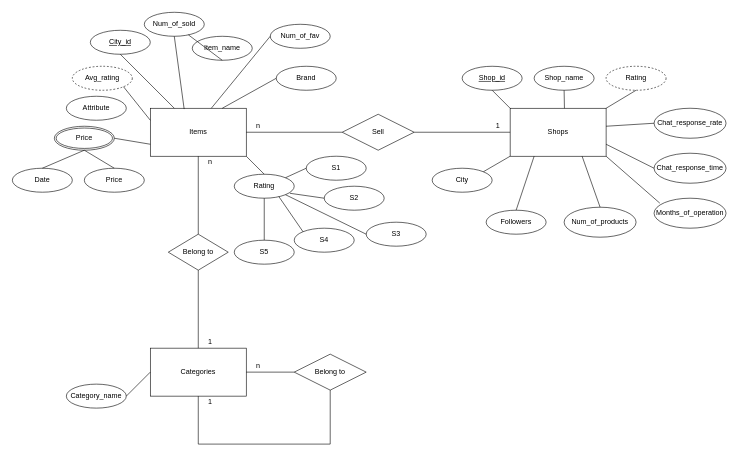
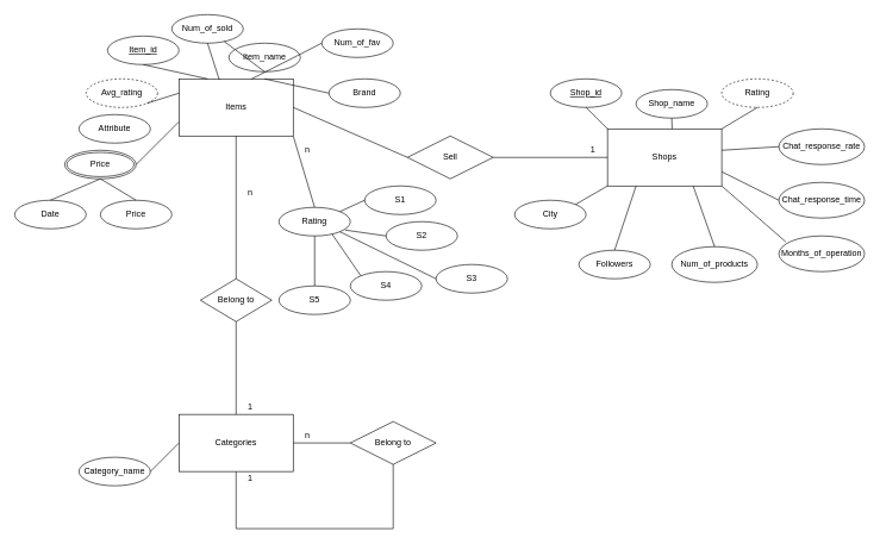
  <mxCell id="0" />
  <mxCell id="1" parent="0" />
- <mxCell id="2" value="Items" style="whiteSpace=wrap;html=1;align=center;" vertex="1" parent="1"><mxGeometry x="250" y="180" width="160" height="80" as="geometry" /></mxCell>
+ <mxCell id="2" value="Items" style="whiteSpace=wrap;html=1;align=center;" vertex="1" parent="1"><mxGeometry x="250" y="110" width="160" height="80" as="geometry" /></mxCell>
  <mxCell id="3" value="Shops" style="whiteSpace=wrap;html=1;align=center;" vertex="1" parent="1"><mxGeometry x="850" y="180" width="160" height="80" as="geometry" /></mxCell>
  <mxCell id="4" value="Categories" style="whiteSpace=wrap;html=1;align=center;" vertex="1" parent="1"><mxGeometry x="250" y="580" width="160" height="80" as="geometry" /></mxCell>
- <mxCell id="5" value="City_id" style="ellipse;whiteSpace=wrap;html=1;align=center;fontStyle=4;fontSize=12;" vertex="1" parent="1"><mxGeometry x="150" y="50" width="100" height="40" as="geometry" /></mxCell>
+ <mxCell id="5" value="Item_id" style="ellipse;whiteSpace=wrap;html=1;align=center;fontStyle=4;fontSize=12;" vertex="1" parent="1"><mxGeometry x="150" y="50" width="100" height="40" as="geometry" /></mxCell>
  <mxCell id="6" value="Item_name" style="ellipse;whiteSpace=wrap;html=1;align=center;fontSize=12;" vertex="1" parent="1"><mxGeometry x="320" y="60" width="100" height="40" as="geometry" /></mxCell>
  <mxCell id="7" value="Brand" style="ellipse;whiteSpace=wrap;html=1;align=center;fontSize=12;" vertex="1" parent="1"><mxGeometry x="460" y="110" width="100" height="40" as="geometry" /></mxCell>
  <mxCell id="8" value="Num_of_fav" style="ellipse;whiteSpace=wrap;html=1;align=center;fontSize=12;" vertex="1" parent="1"><mxGeometry x="450" y="40" width="100" height="40" as="geometry" /></mxCell>
  <mxCell id="9" value="Num_of_sold" style="ellipse;whiteSpace=wrap;html=1;align=center;fontSize=12;" vertex="1" parent="1"><mxGeometry x="240" width="100" height="40" as="geometry" y="20" /></mxCell>
  <mxCell id="10" value="Rating" style="ellipse;whiteSpace=wrap;html=1;align=center;fontSize=12;labelBackgroundColor=none;labelBorderColor=none;" vertex="1" parent="1"><mxGeometry x="390" y="290" width="100" height="40" as="geometry" /></mxCell>
  <mxCell id="11" value="S2" style="ellipse;whiteSpace=wrap;html=1;align=center;fontSize=12;" vertex="1" parent="1"><mxGeometry x="540" y="310" width="100" height="40" as="geometry" /></mxCell>
  <mxCell id="12" value="S4" style="ellipse;whiteSpace=wrap;html=1;align=center;fontSize=12;" vertex="1" parent="1"><mxGeometry x="490" y="380" width="100" height="40" as="geometry" /></mxCell>
  <mxCell id="13" value="S5" style="ellipse;whiteSpace=wrap;html=1;align=center;fontSize=12;" vertex="1" parent="1"><mxGeometry x="390" y="400" width="100" height="40" as="geometry" /></mxCell>
  <mxCell id="14" value="S3" style="ellipse;whiteSpace=wrap;html=1;align=center;fontSize=12;" vertex="1" parent="1"><mxGeometry x="610" y="370" width="100" height="40" as="geometry" /></mxCell>
  <mxCell id="15" value="S1" style="ellipse;whiteSpace=wrap;html=1;align=center;fontSize=12;" vertex="1" parent="1"><mxGeometry x="510" y="260" width="100" height="40" as="geometry" /></mxCell>
  <mxCell id="16" value="Avg_rating" style="ellipse;whiteSpace=wrap;html=1;align=center;dashed=1;fontSize=12;" vertex="1" parent="1"><mxGeometry x="120" y="110" width="100" height="40" as="geometry" /></mxCell>
  <mxCell id="17" value="Price" style="ellipse;shape=doubleEllipse;margin=3;whiteSpace=wrap;html=1;align=center;" vertex="1" parent="1"><mxGeometry x="90" y="210" width="100" height="40" as="geometry" /></mxCell>
  <mxCell id="18" value="" style="endArrow=none;html=1;rounded=0;strokeColor=#000000;entryX=0;entryY=0.25;entryDx=0;entryDy=0;exitX=1;exitY=1;exitDx=0;exitDy=0;" edge="1" parent="1" source="16" target="2"><mxGeometry relative="1" as="geometry"><mxPoint x="80" y="180" as="sourcePoint" /><mxPoint x="240" y="180" as="targetPoint" /></mxGeometry></mxCell>
  <mxCell id="19" value="" style="endArrow=none;html=1;rounded=0;strokeColor=#000000;entryX=0.25;entryY=0;entryDx=0;entryDy=0;exitX=0.5;exitY=1;exitDx=0;exitDy=0;" edge="1" parent="1" source="5" target="2"><mxGeometry relative="1" as="geometry"><mxPoint x="200" y="160" as="sourcePoint" /><mxPoint x="270" y="200" as="targetPoint" /></mxGeometry></mxCell>
  <mxCell id="20" value="" style="endArrow=none;html=1;rounded=0;strokeColor=#000000;exitX=0.5;exitY=1;exitDx=0;exitDy=0;" edge="1" parent="1" source="6" target="9"><mxGeometry relative="1" as="geometry"><mxPoint x="260" y="110" as="sourcePoint" /><mxPoint x="310" y="180" as="targetPoint" /></mxGeometry></mxCell>
  <mxCell id="21" value="" style="endArrow=none;html=1;rounded=0;strokeColor=#000000;entryX=0.75;entryY=0;entryDx=0;entryDy=0;exitX=0;exitY=0.5;exitDx=0;exitDy=0;" edge="1" parent="1" source="7" target="2"><mxGeometry relative="1" as="geometry"><mxPoint x="380" y="110" as="sourcePoint" /><mxPoint x="350" y="180" as="targetPoint" /></mxGeometry></mxCell>
  <mxCell id="22" value="" style="endArrow=none;html=1;rounded=0;strokeColor=#000000;entryX=0.635;entryY=0.002;entryDx=0;entryDy=0;exitX=0;exitY=0.5;exitDx=0;exitDy=0;entryPerimeter=0;" edge="1" parent="1" source="8" target="2"><mxGeometry relative="1" as="geometry"><mxPoint x="470" y="140" as="sourcePoint" /><mxPoint x="390" y="180" as="targetPoint" /></mxGeometry></mxCell>
  <mxCell id="23" value="" style="endArrow=none;html=1;rounded=0;strokeColor=#000000;entryX=0.353;entryY=0.017;entryDx=0;entryDy=0;exitX=0.5;exitY=1;exitDx=0;exitDy=0;entryPerimeter=0;" edge="1" parent="1" source="9" target="2"><mxGeometry relative="1" as="geometry"><mxPoint x="470" y="200" as="sourcePoint" /><mxPoint x="430" y="200" as="targetPoint" /></mxGeometry></mxCell>
  <mxCell id="24" value="" style="endArrow=none;html=1;rounded=0;strokeColor=#000000;entryX=1;entryY=1;entryDx=0;entryDy=0;exitX=0.5;exitY=0;exitDx=0;exitDy=0;" edge="1" parent="1" source="10" target="2"><mxGeometry relative="1" as="geometry"><mxPoint x="570" y="240" as="sourcePoint" /><mxPoint x="430" y="240" as="targetPoint" /></mxGeometry></mxCell>
  <mxCell id="25" value="" style="endArrow=none;html=1;rounded=0;strokeColor=#000000;entryX=0;entryY=0.75;entryDx=0;entryDy=0;exitX=1;exitY=0.5;exitDx=0;exitDy=0;" edge="1" parent="1" source="17" target="2"><mxGeometry relative="1" as="geometry"><mxPoint x="200" y="160" as="sourcePoint" /><mxPoint x="270" y="200" as="targetPoint" /></mxGeometry></mxCell>
  <mxCell id="26" value="" style="endArrow=none;html=1;rounded=0;strokeColor=#000000;entryX=0;entryY=0.5;entryDx=0;entryDy=0;exitX=1;exitY=0;exitDx=0;exitDy=0;" edge="1" parent="1" source="10" target="15"><mxGeometry relative="1" as="geometry"><mxPoint x="450" y="300" as="sourcePoint" /><mxPoint x="410" y="260" as="targetPoint" /></mxGeometry></mxCell>
  <mxCell id="27" value="" style="endArrow=none;html=1;rounded=0;strokeColor=#000000;entryX=0.5;entryY=1;entryDx=0;entryDy=0;exitX=0.5;exitY=0;exitDx=0;exitDy=0;" edge="1" parent="1" target="10"><mxGeometry relative="1" as="geometry"><mxPoint x="440" y="400" as="sourcePoint" /><mxPoint x="420" y="270" as="targetPoint" /></mxGeometry></mxCell>
  <mxCell id="28" value="" style="endArrow=none;html=1;rounded=0;strokeColor=#000000;entryX=0;entryY=0.5;entryDx=0;entryDy=0;exitX=1;exitY=1;exitDx=0;exitDy=0;" edge="1" parent="1" source="10" target="14"><mxGeometry relative="1" as="geometry"><mxPoint x="470" y="320" as="sourcePoint" /><mxPoint x="430" y="280" as="targetPoint" /></mxGeometry></mxCell>
  <mxCell id="29" value="" style="endArrow=none;html=1;rounded=0;strokeColor=#000000;exitX=0;exitY=0;exitDx=0;exitDy=0;entryX=0.744;entryY=0.935;entryDx=0;entryDy=0;entryPerimeter=0;" edge="1" parent="1" source="12" target="10"><mxGeometry relative="1" as="geometry"><mxPoint x="480" y="330" as="sourcePoint" /><mxPoint x="470" y="320" as="targetPoint" /></mxGeometry></mxCell>
  <mxCell id="30" value="" style="endArrow=none;html=1;rounded=0;strokeColor=#000000;entryX=0.928;entryY=0.795;entryDx=0;entryDy=0;exitX=0;exitY=0.5;exitDx=0;exitDy=0;entryPerimeter=0;" edge="1" parent="1" source="11" target="10"><mxGeometry relative="1" as="geometry"><mxPoint x="490" y="340" as="sourcePoint" /><mxPoint x="450" y="300" as="targetPoint" /></mxGeometry></mxCell>
  <mxCell id="31" value="Attribute" style="ellipse;whiteSpace=wrap;html=1;align=center;" vertex="1" parent="1"><mxGeometry x="110" y="160" width="100" height="40" as="geometry" /></mxCell>
  <mxCell id="32" value="Date" style="ellipse;whiteSpace=wrap;html=1;align=center;" vertex="1" parent="1"><mxGeometry x="20" y="280" width="100" height="40" as="geometry" /></mxCell>
  <mxCell id="33" value="Price" style="ellipse;whiteSpace=wrap;html=1;align=center;" vertex="1" parent="1"><mxGeometry x="140" y="280" width="100" height="40" as="geometry" /></mxCell>
  <mxCell id="34" value="" style="endArrow=none;html=1;rounded=0;strokeColor=#000000;entryX=0.5;entryY=1;entryDx=0;entryDy=0;exitX=0.5;exitY=0;exitDx=0;exitDy=0;" edge="1" parent="1" source="32" target="17"><mxGeometry relative="1" as="geometry"><mxPoint x="200" y="240" as="sourcePoint" /><mxPoint x="270" y="240" as="targetPoint" /></mxGeometry></mxCell>
  <mxCell id="35" value="" style="endArrow=none;html=1;rounded=0;strokeColor=#000000;entryX=0.5;entryY=0;entryDx=0;entryDy=0;exitX=0.5;exitY=1;exitDx=0;exitDy=0;" edge="1" parent="1" source="17" target="33"><mxGeometry relative="1" as="geometry"><mxPoint x="80" y="290" as="sourcePoint" /><mxPoint x="150" y="260" as="targetPoint" /></mxGeometry></mxCell>
  <mxCell id="36" value="Sell" style="shape=rhombus;perimeter=rhombusPerimeter;whiteSpace=wrap;html=1;align=center;" vertex="1" parent="1"><mxGeometry x="570" y="190" width="120" height="60" as="geometry" /></mxCell>
  <mxCell id="37" value="" style="endArrow=none;html=1;rounded=0;strokeColor=#000000;entryX=0;entryY=0.5;entryDx=0;entryDy=0;exitX=1;exitY=0.5;exitDx=0;exitDy=0;" edge="1" parent="1" source="36" target="3"><mxGeometry relative="1" as="geometry"><mxPoint x="590" y="290" as="sourcePoint" /><mxPoint x="750" y="290" as="targetPoint" /></mxGeometry></mxCell>
  <mxCell id="38" value="" style="endArrow=none;html=1;rounded=0;strokeColor=#000000;entryX=0;entryY=0.5;entryDx=0;entryDy=0;exitX=1;exitY=0.5;exitDx=0;exitDy=0;" edge="1" parent="1" source="2" target="36"><mxGeometry relative="1" as="geometry"><mxPoint x="700" y="230" as="sourcePoint" /><mxPoint x="860" y="230" as="targetPoint" /></mxGeometry></mxCell>
  <mxCell id="39" value="1" style="text;html=1;strokeColor=none;fillColor=none;align=center;verticalAlign=middle;whiteSpace=wrap;rounded=0;" vertex="1" parent="1"><mxGeometry x="810" y="200" width="40" height="20" as="geometry" /></mxCell>
  <mxCell id="40" value="n" style="text;html=1;strokeColor=none;fillColor=none;align=center;verticalAlign=middle;whiteSpace=wrap;rounded=0;" vertex="1" parent="1"><mxGeometry x="410" y="200" width="40" height="20" as="geometry" /></mxCell>
  <mxCell id="41" value="Belong to" style="shape=rhombus;perimeter=rhombusPerimeter;whiteSpace=wrap;html=1;align=center;" vertex="1" parent="1"><mxGeometry x="280" y="390" width="100" height="60" as="geometry" /></mxCell>
  <mxCell id="42" value="" style="endArrow=none;html=1;rounded=0;strokeColor=#000000;exitX=0.5;exitY=1;exitDx=0;exitDy=0;entryX=0.5;entryY=0;entryDx=0;entryDy=0;" edge="1" parent="1" source="2" target="41"><mxGeometry relative="1" as="geometry"><mxPoint x="450" y="440" as="sourcePoint" /><mxPoint x="610" y="440" as="targetPoint" /></mxGeometry></mxCell>
  <mxCell id="43" value="" style="endArrow=none;html=1;rounded=0;strokeColor=#000000;exitX=0.5;exitY=1;exitDx=0;exitDy=0;entryX=0.5;entryY=0;entryDx=0;entryDy=0;" edge="1" parent="1" source="41" target="4"><mxGeometry relative="1" as="geometry"><mxPoint x="340" y="270" as="sourcePoint" /><mxPoint x="340" y="400" as="targetPoint" /></mxGeometry></mxCell>
  <mxCell id="44" value="1" style="text;html=1;strokeColor=none;fillColor=none;align=center;verticalAlign=middle;whiteSpace=wrap;rounded=0;" vertex="1" parent="1"><mxGeometry x="330" y="560" width="40" height="20" as="geometry" /></mxCell>
  <mxCell id="45" value="n" style="text;html=1;strokeColor=none;fillColor=none;align=center;verticalAlign=middle;whiteSpace=wrap;rounded=0;" vertex="1" parent="1"><mxGeometry x="330" y="260" width="40" height="20" as="geometry" /></mxCell>
  <mxCell id="46" value="Belong to" style="shape=rhombus;perimeter=rhombusPerimeter;whiteSpace=wrap;html=1;align=center;" vertex="1" parent="1"><mxGeometry x="490" y="590" width="120" height="60" as="geometry" /></mxCell>
  <mxCell id="47" value="Category_name" style="ellipse;whiteSpace=wrap;html=1;align=center;" vertex="1" parent="1"><mxGeometry x="110" y="640" width="100" height="40" as="geometry" /></mxCell>
  <mxCell id="48" value="" style="endArrow=none;html=1;rounded=0;strokeColor=#000000;exitX=1;exitY=0.5;exitDx=0;exitDy=0;entryX=0;entryY=0.5;entryDx=0;entryDy=0;" edge="1" parent="1" source="47" target="4"><mxGeometry relative="1" as="geometry"><mxPoint x="450" y="540" as="sourcePoint" /><mxPoint x="610" y="540" as="targetPoint" /></mxGeometry></mxCell>
  <mxCell id="49" value="" style="endArrow=none;html=1;rounded=0;strokeColor=#000000;entryX=0.5;entryY=1;entryDx=0;entryDy=0;exitX=0.5;exitY=1;exitDx=0;exitDy=0;" edge="1" parent="1" source="4" target="46"><mxGeometry relative="1" as="geometry"><mxPoint x="450" y="540" as="sourcePoint" /><mxPoint x="610" y="540" as="targetPoint" /><Array as="points"><mxPoint x="330" y="740" /><mxPoint x="550" y="740" /></Array></mxGeometry></mxCell>
  <mxCell id="50" value="" style="endArrow=none;html=1;rounded=0;strokeColor=#000000;exitX=1;exitY=0.5;exitDx=0;exitDy=0;entryX=0;entryY=0.5;entryDx=0;entryDy=0;" edge="1" parent="1" source="4" target="46"><mxGeometry relative="1" as="geometry"><mxPoint x="450" y="540" as="sourcePoint" /><mxPoint x="610" y="540" as="targetPoint" /></mxGeometry></mxCell>
  <mxCell id="51" value="n" style="text;html=1;strokeColor=none;fillColor=none;align=center;verticalAlign=middle;whiteSpace=wrap;rounded=0;" vertex="1" parent="1"><mxGeometry x="410" y="600" width="40" height="20" as="geometry" /></mxCell>
  <mxCell id="52" value="1" style="text;html=1;strokeColor=none;fillColor=none;align=center;verticalAlign=middle;whiteSpace=wrap;rounded=0;" vertex="1" parent="1"><mxGeometry x="330" y="660" width="40" height="20" as="geometry" /></mxCell>
  <mxCell id="53" value="Rating" style="ellipse;whiteSpace=wrap;html=1;align=center;dashed=1;fontSize=12;" vertex="1" parent="1"><mxGeometry x="1010" y="110" width="100" height="40" as="geometry" /></mxCell>
  <mxCell id="54" value="Shop_id" style="ellipse;whiteSpace=wrap;html=1;align=center;fontStyle=4;" vertex="1" parent="1"><mxGeometry x="770" y="110" width="100" height="40" as="geometry" /></mxCell>
- <mxCell id="55" value="Shop_name" style="ellipse;whiteSpace=wrap;html=1;align=center;" vertex="1" parent="1"><mxGeometry x="890" y="110" width="100" height="40" as="geometry" /></mxCell>
+ <mxCell id="55" value="Shop_name" style="ellipse;whiteSpace=wrap;html=1;align=center;" vertex="1" parent="1"><mxGeometry x="890" y="125" width="100" height="40" as="geometry" /></mxCell>
  <mxCell id="56" value="Chat_response_rate" style="ellipse;whiteSpace=wrap;html=1;align=center;" vertex="1" parent="1"><mxGeometry x="1090" y="180" width="120" height="50" as="geometry" /></mxCell>
  <mxCell id="57" value="Chat_response_time" style="ellipse;whiteSpace=wrap;html=1;align=center;" vertex="1" parent="1"><mxGeometry x="1090" y="255" width="120" height="50" as="geometry" /></mxCell>
  <mxCell id="58" value="Months_of_operation" style="ellipse;whiteSpace=wrap;html=1;align=center;" vertex="1" parent="1"><mxGeometry x="1090" y="330" width="120" height="50" as="geometry" /></mxCell>
  <mxCell id="59" value="Num_of_products" style="ellipse;whiteSpace=wrap;html=1;align=center;" vertex="1" parent="1"><mxGeometry x="940" y="345" width="120" height="50" as="geometry" /></mxCell>
  <mxCell id="60" value="Followers" style="ellipse;whiteSpace=wrap;html=1;align=center;" vertex="1" parent="1"><mxGeometry x="810" y="350" width="100" height="40" as="geometry" /></mxCell>
  <mxCell id="61" value="City" style="ellipse;whiteSpace=wrap;html=1;align=center;" vertex="1" parent="1"><mxGeometry x="720" y="280" width="100" height="40" as="geometry" /></mxCell>
  <mxCell id="62" value="" style="endArrow=none;html=1;rounded=0;strokeColor=#000000;entryX=0;entryY=1;entryDx=0;entryDy=0;exitX=1;exitY=0;exitDx=0;exitDy=0;" edge="1" parent="1" source="61" target="3"><mxGeometry relative="1" as="geometry"><mxPoint x="560" y="300" as="sourcePoint" /><mxPoint x="720" y="300" as="targetPoint" /></mxGeometry></mxCell>
  <mxCell id="63" value="" style="endArrow=none;html=1;rounded=0;strokeColor=#000000;entryX=1;entryY=0;entryDx=0;entryDy=0;exitX=0.5;exitY=1;exitDx=0;exitDy=0;" edge="1" parent="1" source="53" target="3"><mxGeometry relative="1" as="geometry"><mxPoint x="560" y="300" as="sourcePoint" /><mxPoint x="720" y="300" as="targetPoint" /></mxGeometry></mxCell>
  <mxCell id="64" value="" style="endArrow=none;html=1;rounded=0;strokeColor=#000000;entryX=1;entryY=0.375;entryDx=0;entryDy=0;entryPerimeter=0;exitX=0;exitY=0.5;exitDx=0;exitDy=0;" edge="1" parent="1" source="56" target="3"><mxGeometry relative="1" as="geometry"><mxPoint x="560" y="300" as="sourcePoint" /><mxPoint x="720" y="300" as="targetPoint" /></mxGeometry></mxCell>
  <mxCell id="65" value="" style="endArrow=none;html=1;rounded=0;strokeColor=#000000;entryX=1;entryY=0.75;entryDx=0;entryDy=0;exitX=0;exitY=0.5;exitDx=0;exitDy=0;" edge="1" parent="1" source="57" target="3"><mxGeometry relative="1" as="geometry"><mxPoint x="560" y="300" as="sourcePoint" /><mxPoint x="720" y="300" as="targetPoint" /></mxGeometry></mxCell>
  <mxCell id="66" value="" style="endArrow=none;html=1;rounded=0;strokeColor=#000000;entryX=1;entryY=1;entryDx=0;entryDy=0;exitX=0.08;exitY=0.165;exitDx=0;exitDy=0;exitPerimeter=0;" edge="1" parent="1" source="58" target="3"><mxGeometry relative="1" as="geometry"><mxPoint x="560" y="300" as="sourcePoint" /><mxPoint x="720" y="300" as="targetPoint" /></mxGeometry></mxCell>
  <mxCell id="67" value="" style="endArrow=none;html=1;rounded=0;strokeColor=#000000;entryX=0.75;entryY=1;entryDx=0;entryDy=0;exitX=0.5;exitY=0;exitDx=0;exitDy=0;" edge="1" parent="1" source="59" target="3"><mxGeometry relative="1" as="geometry"><mxPoint x="560" y="300" as="sourcePoint" /><mxPoint x="720" y="300" as="targetPoint" /></mxGeometry></mxCell>
  <mxCell id="68" value="" style="endArrow=none;html=1;rounded=0;strokeColor=#000000;entryX=0.25;entryY=1;entryDx=0;entryDy=0;exitX=0.5;exitY=0;exitDx=0;exitDy=0;" edge="1" parent="1" source="60" target="3"><mxGeometry relative="1" as="geometry"><mxPoint x="560" y="300" as="sourcePoint" /><mxPoint x="720" y="300" as="targetPoint" /></mxGeometry></mxCell>
  <mxCell id="69" value="" style="endArrow=none;html=1;rounded=0;strokeColor=#000000;entryX=0.5;entryY=1;entryDx=0;entryDy=0;exitX=0.566;exitY=0.001;exitDx=0;exitDy=0;exitPerimeter=0;" edge="1" parent="1" source="3" target="55"><mxGeometry relative="1" as="geometry"><mxPoint x="560" y="300" as="sourcePoint" /><mxPoint x="720" y="300" as="targetPoint" /></mxGeometry></mxCell>
  <mxCell id="70" value="" style="endArrow=none;html=1;rounded=0;strokeColor=#000000;entryX=0;entryY=0;entryDx=0;entryDy=0;exitX=0.5;exitY=1;exitDx=0;exitDy=0;" edge="1" parent="1" source="54" target="3"><mxGeometry relative="1" as="geometry"><mxPoint x="560" y="300" as="sourcePoint" /><mxPoint x="720" y="300" as="targetPoint" /></mxGeometry></mxCell>
